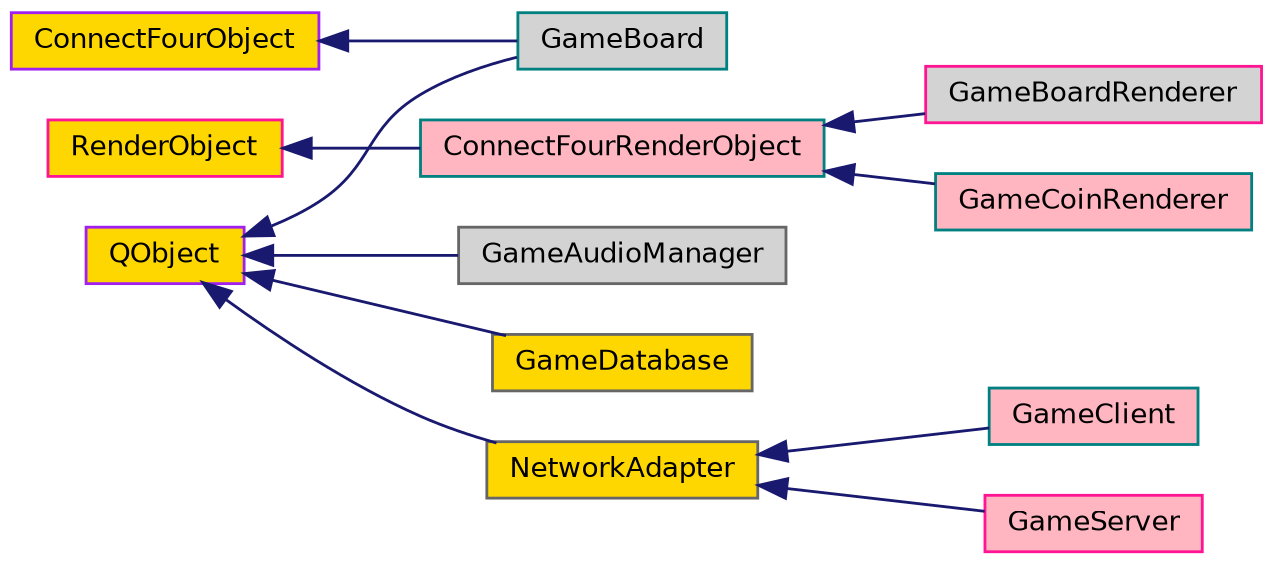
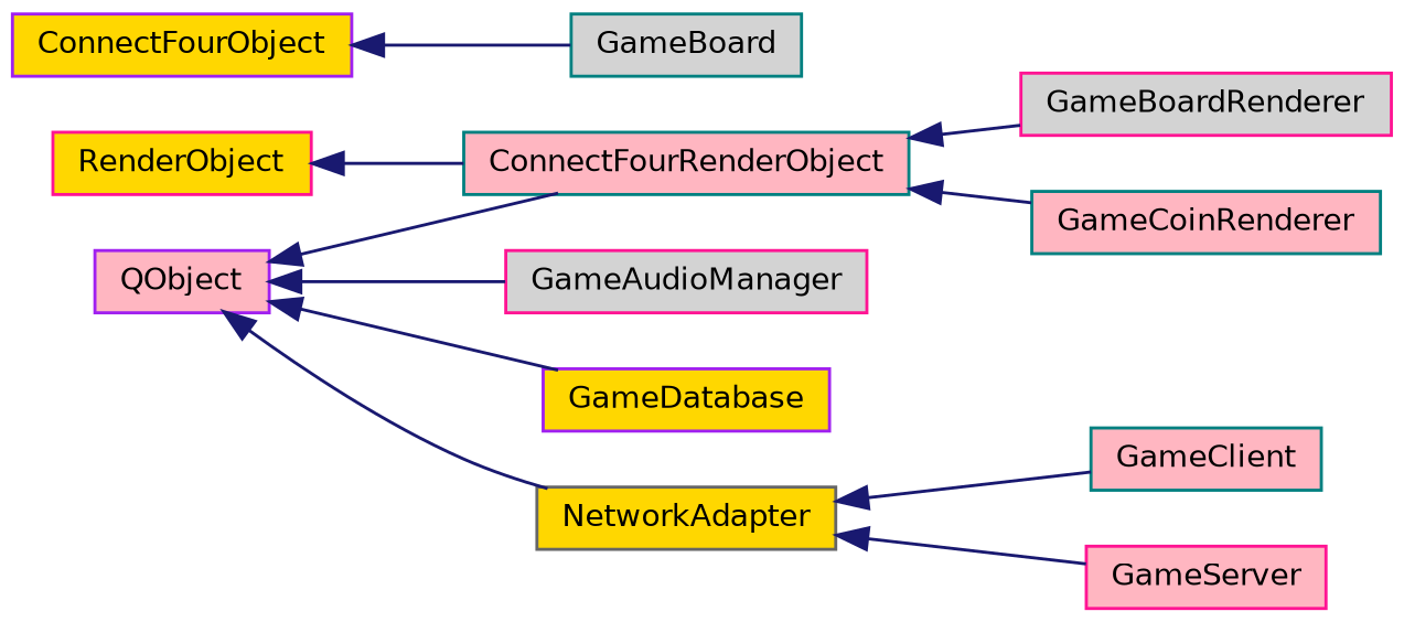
  digraph {
    rankdir=LR
    node [color=teal fillcolor=gold fontname=Helvetica fontsize=10 shape=record style=filled]
    edge [color=midnightblue dir=back fontname=Helvetica fontsize=10 labelfontname=Helvetica labelfontsize=10 style=solid]
    n1 [color=purple height=0.2 label=ConnectFourObject width=0.4]
    n2 [fillcolor=lightgrey height=0.2 label=GameBoard width=0.4]
    n3 [fillcolor=lightpink height=0.2 label=ConnectFourRenderObject width=0.4]
    n4 [color=deeppink fillcolor=lightgrey height=0.2 label=GameBoardRenderer width=0.4]
    n5 [fillcolor=lightpink height=0.2 label=GameCoinRenderer width=0.4]
-   n6 [color=purple height=0.2 label=QObject width=0.4]
-   n7 [color=gray40 fillcolor=lightgrey height=0.2 label=GameAudioManager width=0.4]
-   n8 [color=gray40 height=0.2 label=GameDatabase width=0.4]
+   n6 [color=purple fillcolor=lightpink height=0.2 label=QObject width=0.4]
+   n7 [color=deeppink fillcolor=lightgrey height=0.2 label=GameAudioManager width=0.4]
+   n8 [color=purple height=0.2 label=GameDatabase width=0.4]
    n9 [color=gray40 height=0.2 label=NetworkAdapter width=0.4]
    n10 [fillcolor=lightpink height=0.2 label=GameClient width=0.4]
    n11 [color=deeppink fillcolor=lightpink height=0.2 label=GameServer width=0.4]
    n12 [color=deeppink height=0.2 label=RenderObject width=0.4]
    n1 -> n2
    n3 -> n4
    n3 -> n5
-   n6 -> n2
+   n6 -> n3
    n6 -> n7
    n6 -> n8
    n6 -> n9
    n9 -> n10
    n9 -> n11
    n12 -> n3
  }
